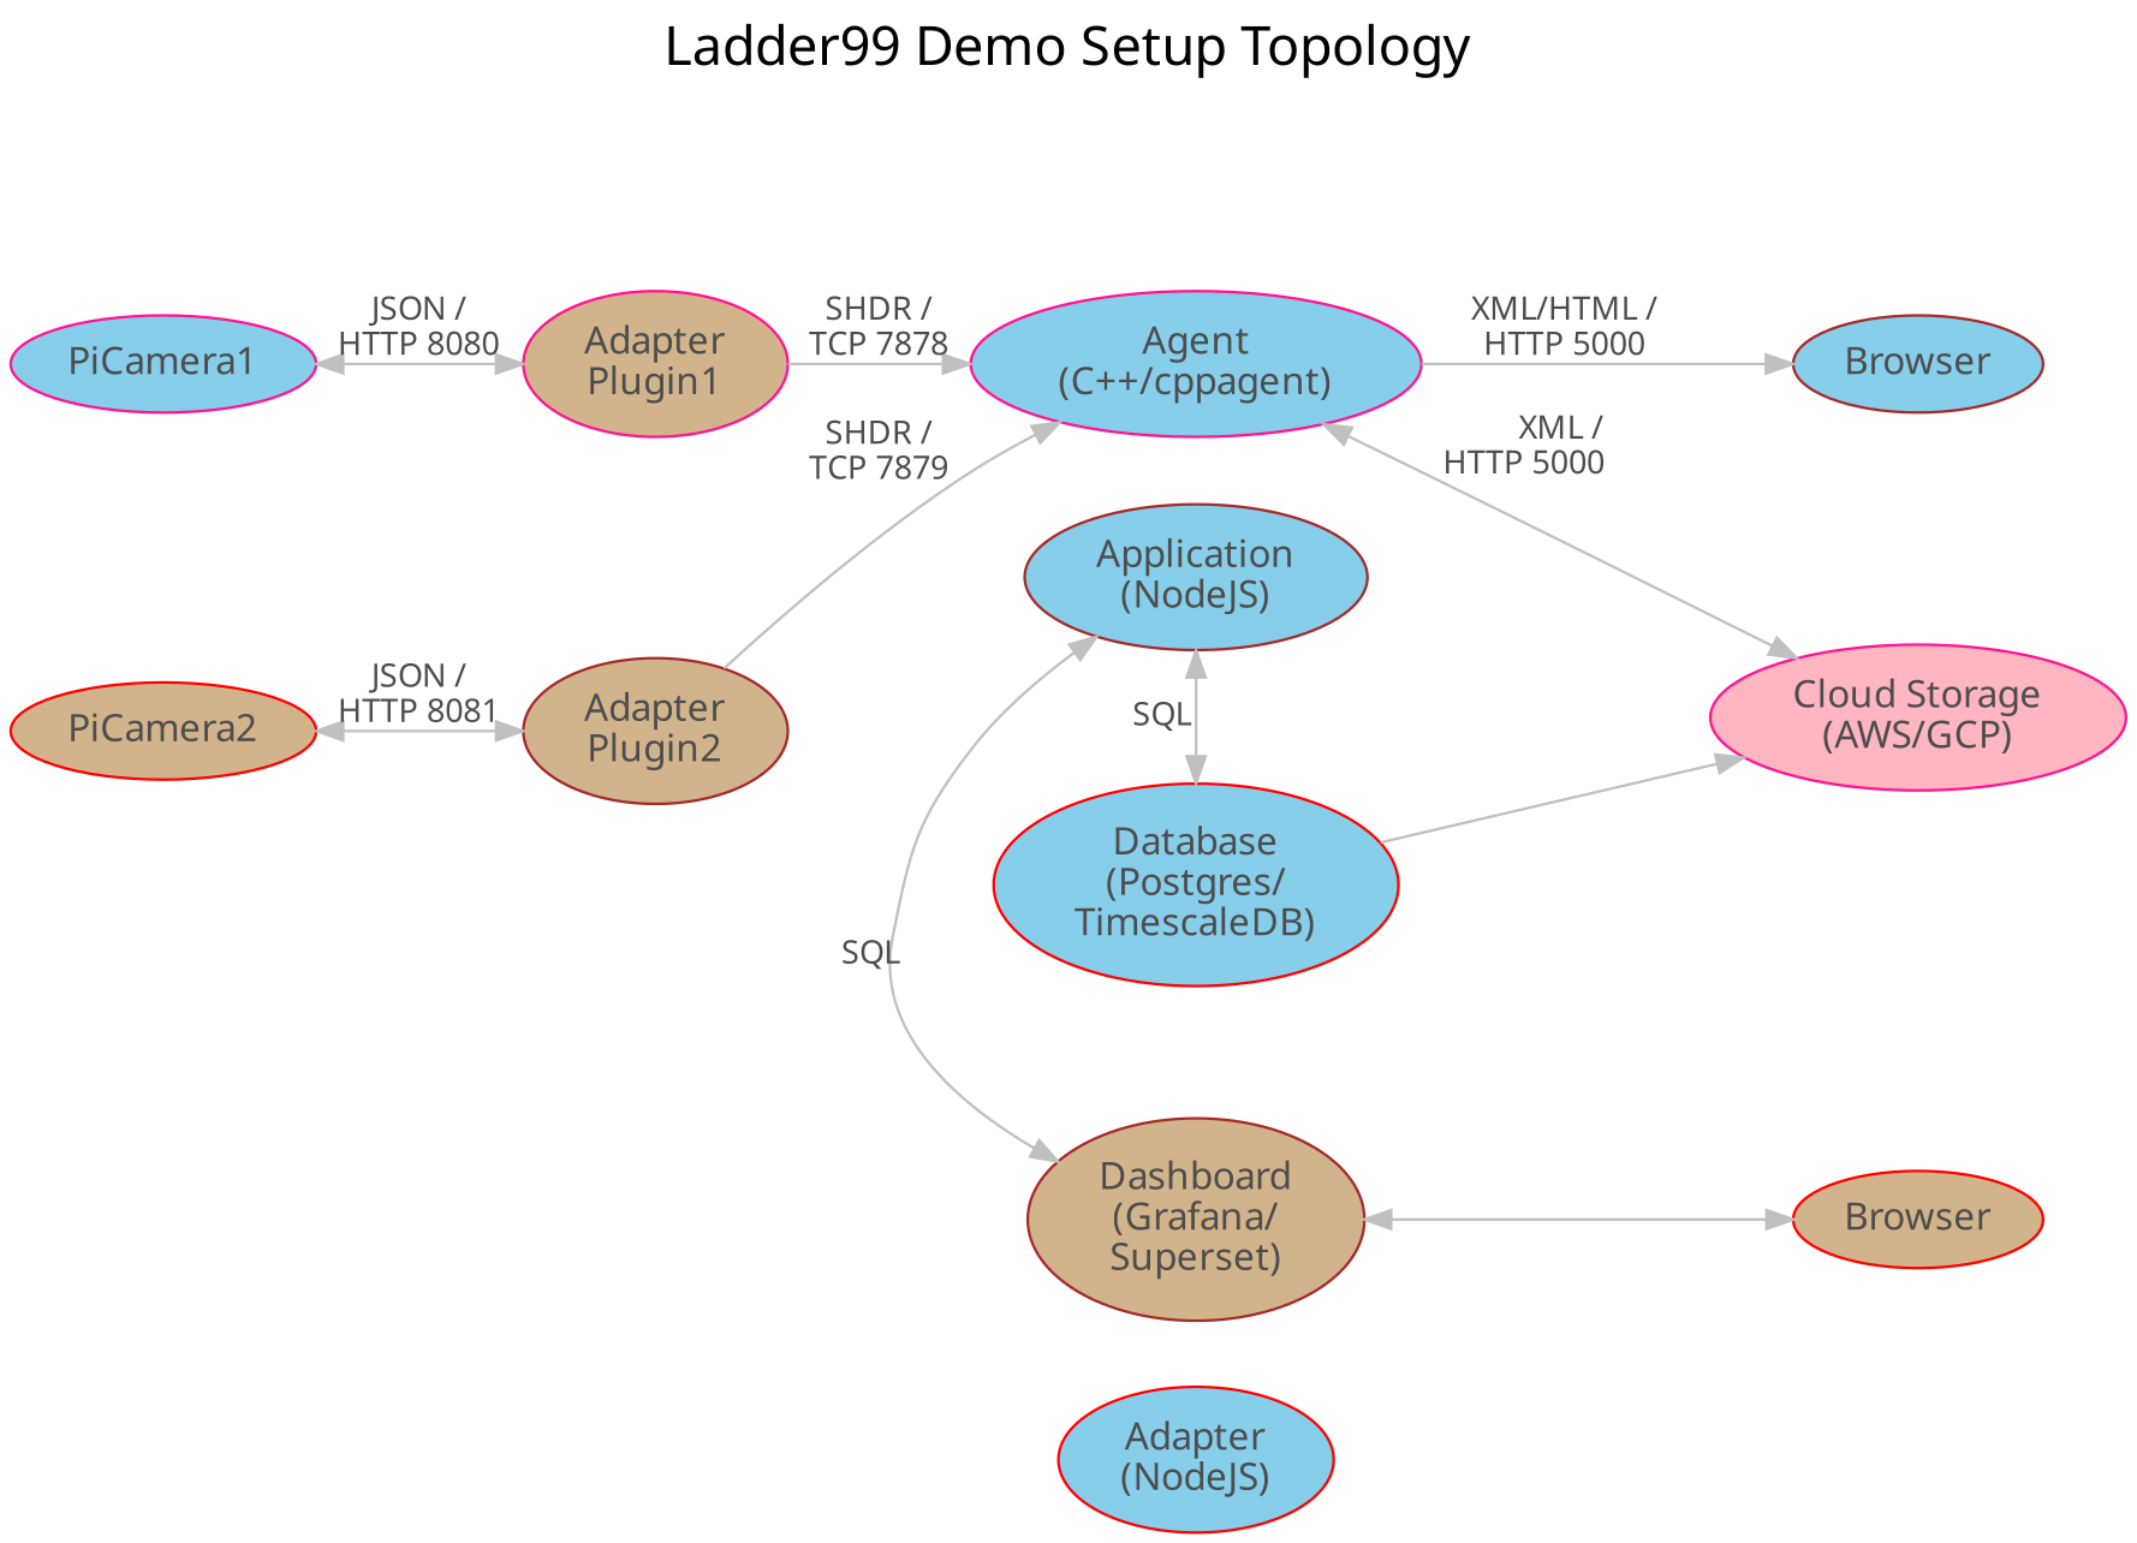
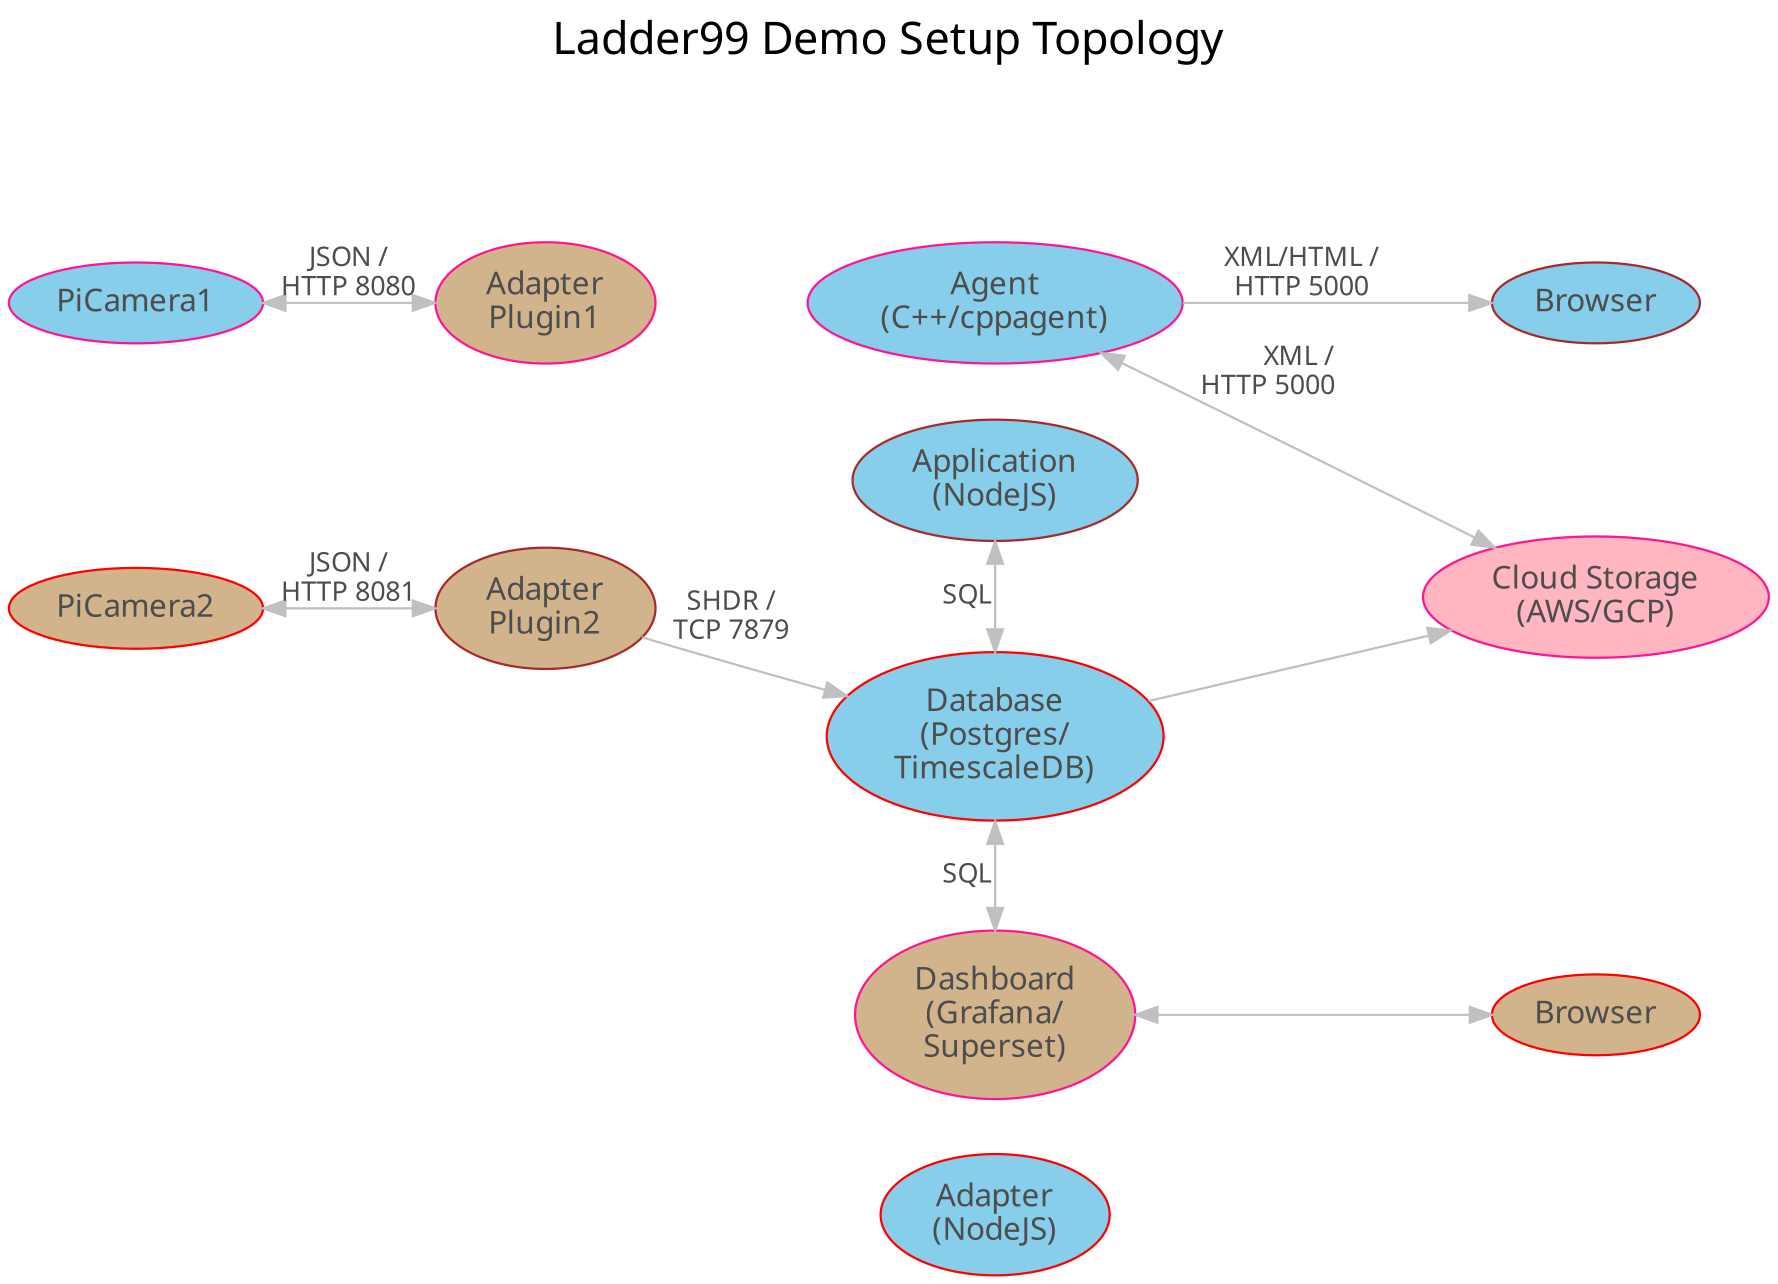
  digraph {
    color=lightgray
    fontname="sans-serif"
    fontsize=20
    label="Ladder99 Demo Setup Topology\n "
    labelloc=t
    nodesep=0.35
    rankdir=LR
    ranksep=0.2
    node [color=deeppink fillcolor=skyblue fontcolor=gray30 fontname="sans-serif" style=filled]
    edge [color=gray fontcolor=gray30 fontname="sans-serif" fontsize=12 dir=both]
    n1 [color=red label="Adapter\n(NodeJS)"]
    n2 [label="Agent\n(C++/cppagent)"]
    n3 [color=brown label="Application\n(NodeJS)"]
    n4 [color=red label="Database\n(Postgres/\nTimescaleDB)"]
-   n5 [color=brown fillcolor=tan label="Dashboard\n(Grafana/\nSuperset)"]
+   n5 [fillcolor=tan label="Dashboard\n(Grafana/\nSuperset)"]
    Browser [color=brown]
    n7 [fillcolor=lightpink label="Cloud Storage\n(AWS/GCP)"]
    n8 [color=red fillcolor=tan label=Browser]
    n9 [label=PiCamera1]
    n10 [fillcolor=tan label="Adapter\nPlugin1"]
    n11 [color=red fillcolor=tan label=PiCamera2]
    n12 [color=brown fillcolor=tan label="Adapter\nPlugin2"]
    subgraph sub_1 {
      rank=same
      n1
      n2
      n3
      n4
      n5
    }
    n2 -> Browser [label="XML/HTML /\nHTTP 5000" dir=""]
    n2 -> n7 [label="XML / \nHTTP 5000          "]
    n3 -> n4 [label="SQL  "]
-   n3 -> n5 [label="SQL  "]
+   n4 -> n5 [label="SQL  "]
    n4 -> n7 [dir=""]
    n5 -> n8
    n9 -> n10 [label="JSON /\nHTTP 8080"]
-   n10 -> n2 [label="SHDR /\nTCP 7878" dir=""]
    n11 -> n12 [label="JSON /\nHTTP 8081"]
-   n12 -> n2 [label="SHDR /\nTCP 7879" dir=""]
+   n12 -> n4 [label="SHDR /\nTCP 7879" dir=""]
  }
